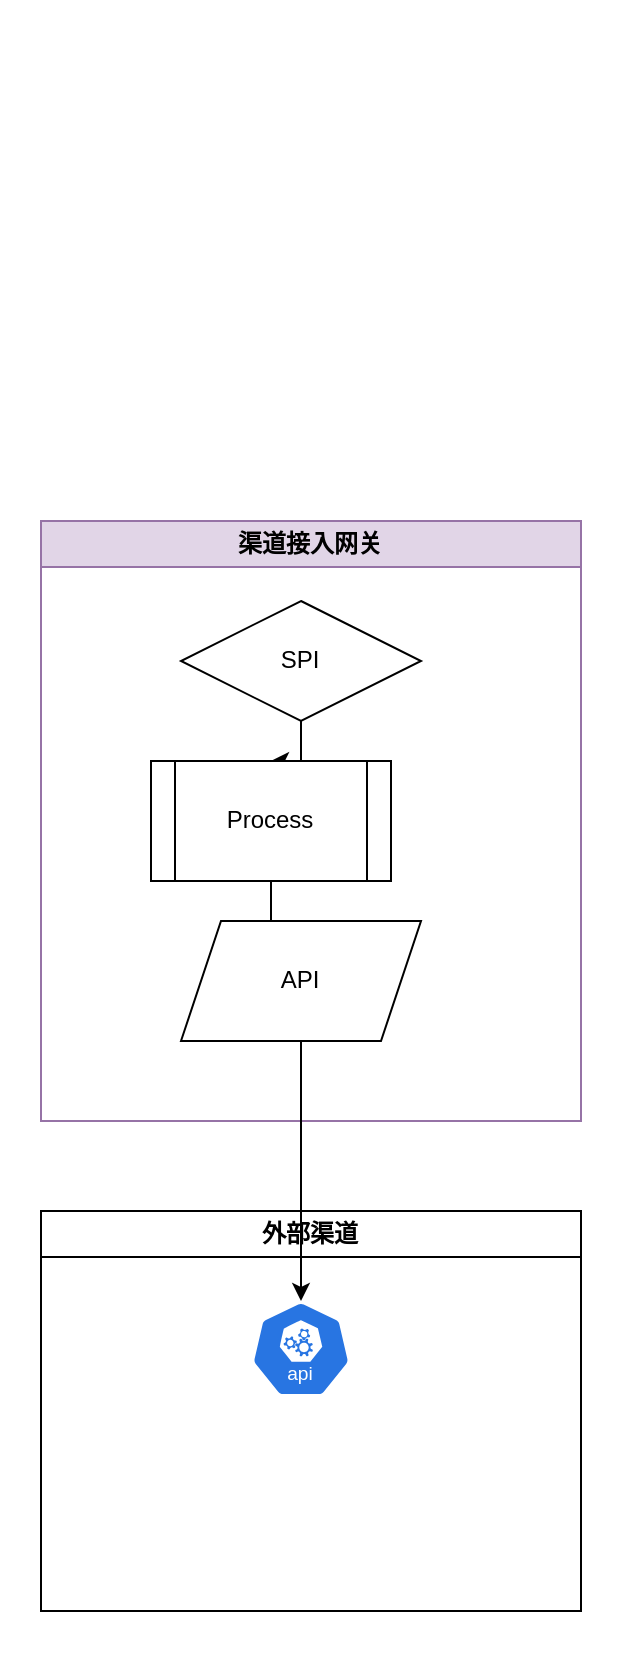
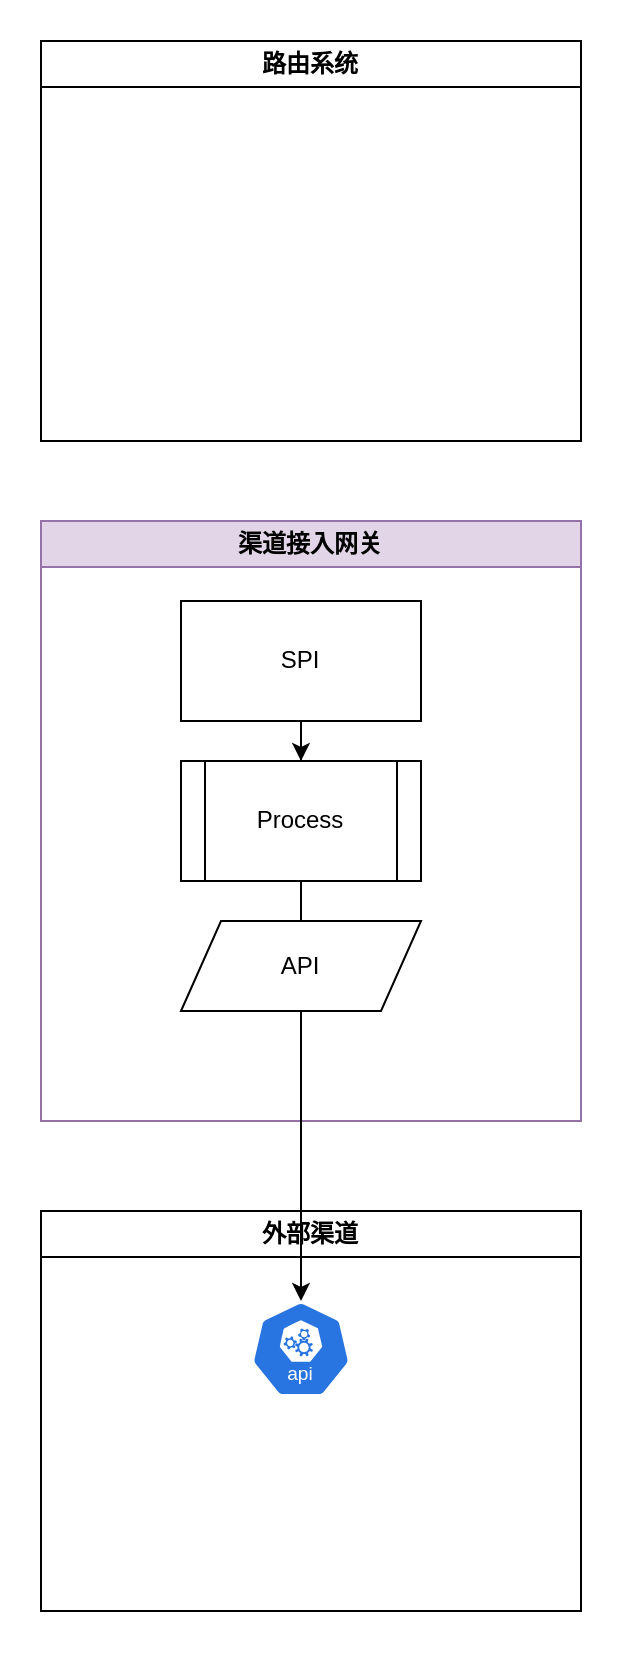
  <mxCell id="0" />
  <mxCell id="1" parent="0" />
  <mxCell id="2" value="渠道接入网关" style="swimlane;whiteSpace=wrap;html=1;fillColor=#e1d5e7;strokeColor=#9673a6;" vertex="1" parent="1"><mxGeometry x="20" y="260" width="270" height="300" as="geometry" /></mxCell>
  <mxCell id="3" style="edgeStyle=orthogonalEdgeStyle;rounded=0;orthogonalLoop=1;jettySize=auto;html=1;entryX=0.5;entryY=0;entryDx=0;entryDy=0;" edge="1" parent="2" source="4" target="6"><mxGeometry relative="1" as="geometry" /></mxCell>
- <mxCell id="4" value="SPI" style="rhombus;whiteSpace=wrap;html=1;" vertex="1" parent="2"><mxGeometry x="70" y="40" width="120" height="60" as="geometry" /></mxCell>
+ <mxCell id="4" value="SPI" style="rounded=0;whiteSpace=wrap;html=1;" vertex="1" parent="2"><mxGeometry x="70" y="40" width="120" height="60" as="geometry" /></mxCell>
  <mxCell id="5" style="edgeStyle=orthogonalEdgeStyle;rounded=0;orthogonalLoop=1;jettySize=auto;html=1;entryX=0.5;entryY=0;entryDx=0;entryDy=0;endArrow=none;" edge="1" parent="2" source="6" target="7"><mxGeometry relative="1" as="geometry" /></mxCell>
- <mxCell id="6" value="Process" style="shape=process;whiteSpace=wrap;html=1;backgroundOutline=1;" vertex="1" parent="2"><mxGeometry x="55" y="120" width="120" height="60" as="geometry" /></mxCell>
- <mxCell id="7" value="API" style="shape=parallelogram;perimeter=parallelogramPerimeter;whiteSpace=wrap;html=1;fixedSize=1;" vertex="1" parent="2"><mxGeometry x="70" y="200" width="120" height="60" as="geometry" /></mxCell>
+ <mxCell id="6" value="Process" style="shape=process;whiteSpace=wrap;html=1;backgroundOutline=1;" vertex="1" parent="2"><mxGeometry x="70" y="120" width="120" height="60" as="geometry" /></mxCell>
+ <mxCell id="7" value="API" style="shape=parallelogram;perimeter=parallelogramPerimeter;whiteSpace=wrap;html=1;fixedSize=1;" vertex="1" parent="2"><mxGeometry x="70" y="200" width="120" height="45" as="geometry" /></mxCell>
+ <mxCell id="8" value="路由系统" style="swimlane;whiteSpace=wrap;html=1;" vertex="1" parent="1"><mxGeometry x="20" y="20" width="270" height="200" as="geometry" /></mxCell>
  <mxCell id="9" value="外部渠道" style="swimlane;whiteSpace=wrap;html=1;" vertex="1" parent="1"><mxGeometry x="20" y="605" width="270" height="200" as="geometry" /></mxCell>
  <mxCell id="10" value="" style="aspect=fixed;sketch=0;html=1;dashed=0;whitespace=wrap;verticalLabelPosition=bottom;verticalAlign=top;fillColor=#2875E2;strokeColor=#ffffff;points=[[0.005,0.63,0],[0.1,0.2,0],[0.9,0.2,0],[0.5,0,0],[0.995,0.63,0],[0.72,0.99,0],[0.5,1,0],[0.28,0.99,0]];shape=mxgraph.kubernetes.icon2;kubernetesLabel=1;prIcon=api" vertex="1" parent="9"><mxGeometry x="105" y="45" width="50" height="48" as="geometry" /></mxCell>
  <mxCell id="11" style="edgeStyle=orthogonalEdgeStyle;rounded=0;orthogonalLoop=1;jettySize=auto;html=1;entryX=0.5;entryY=0;entryDx=0;entryDy=0;entryPerimeter=0;" edge="1" parent="1" source="7" target="10"><mxGeometry relative="1" as="geometry" /></mxCell>
